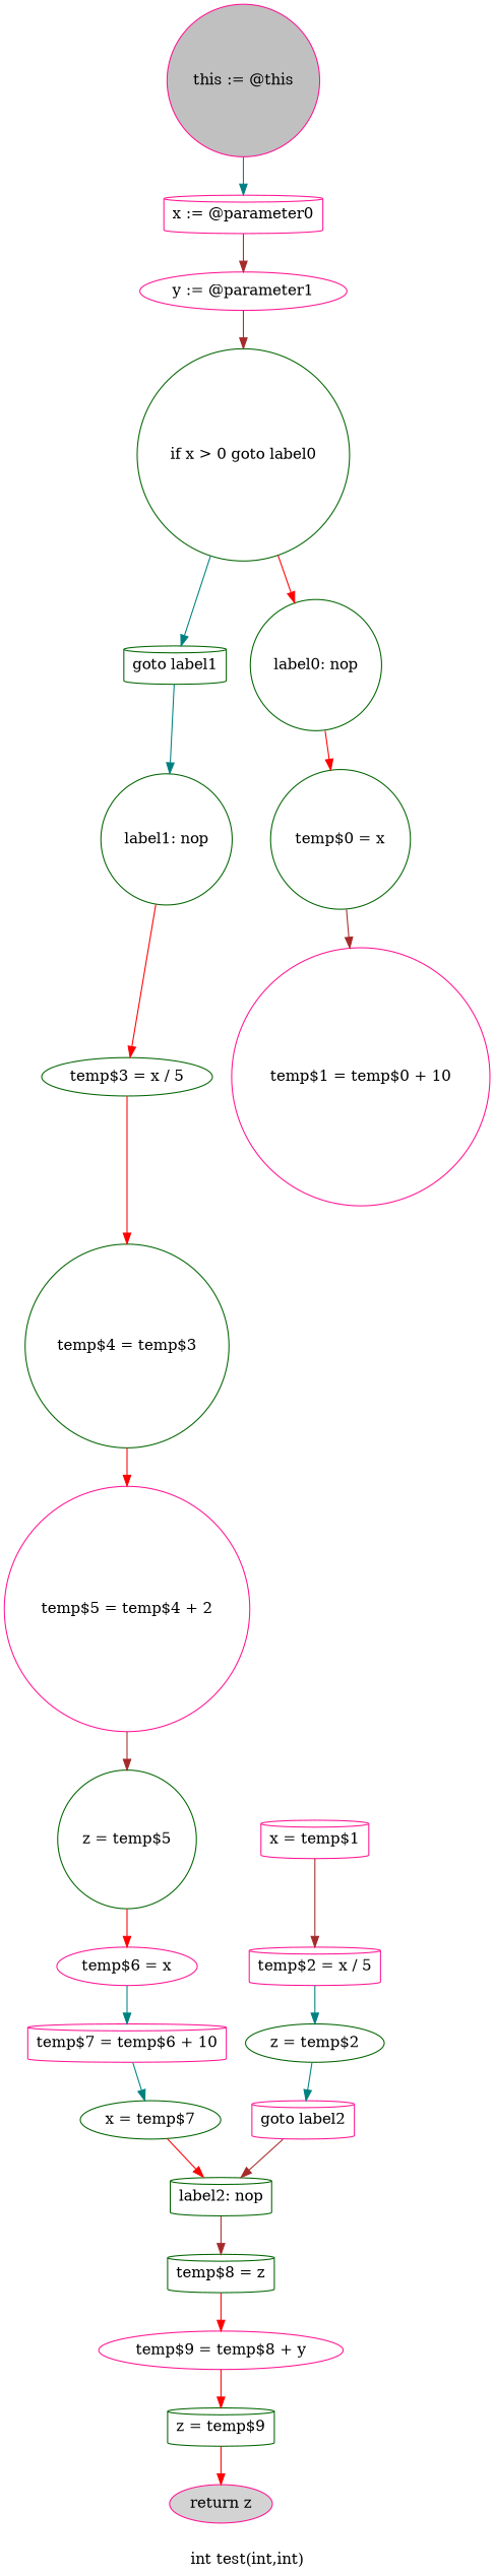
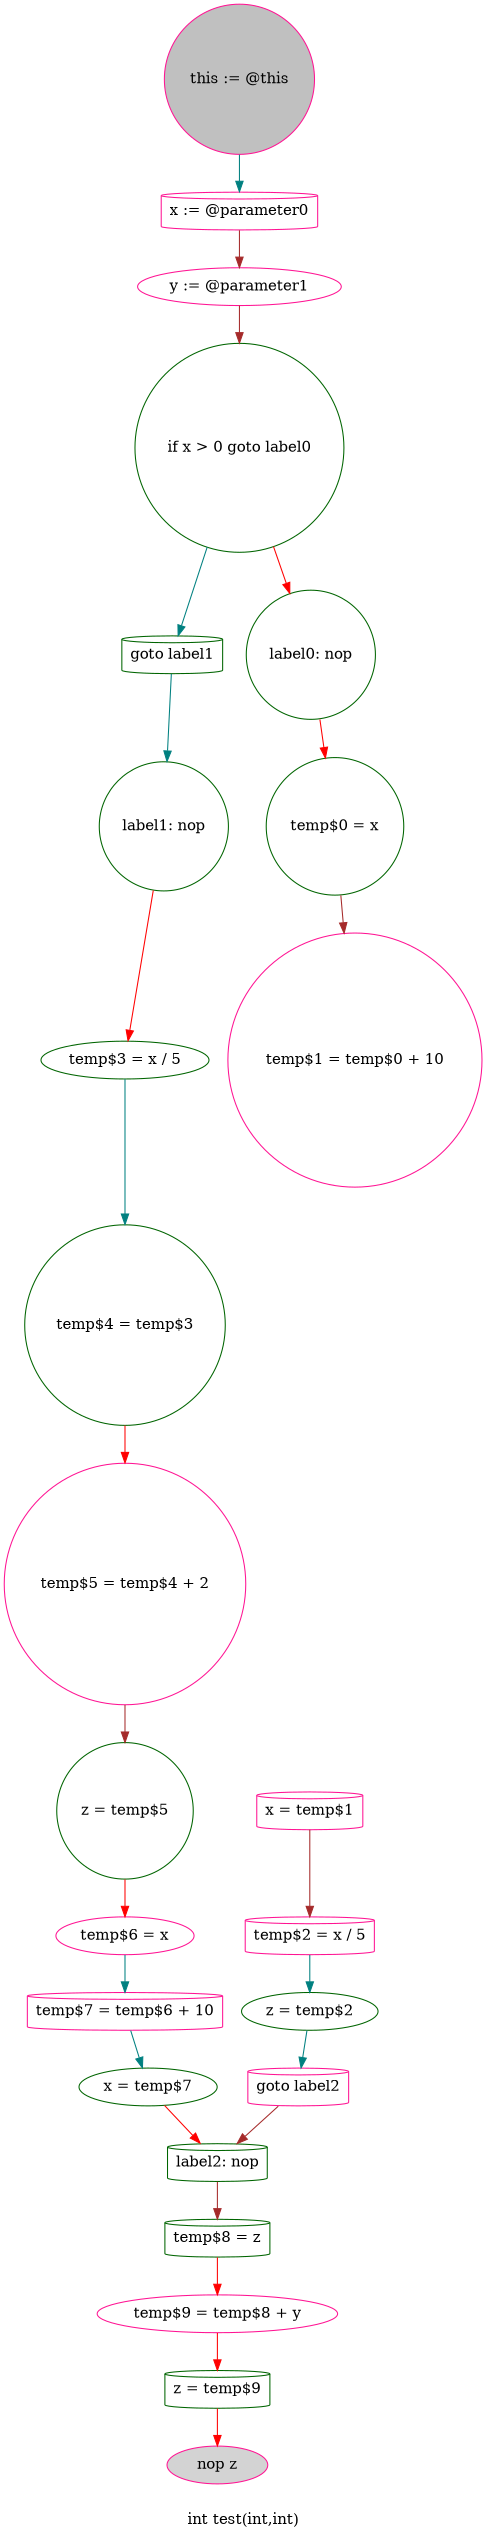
  digraph {
    label="int test(int,int)"
    node [color=darkgreen shape=circle]
    edge [color=red]
    n1 [color=deeppink fillcolor=gray label="this := @this" style=filled]
    n2 [color=deeppink label="x := @parameter0" shape=cylinder]
    n3 [color=deeppink label="y := @parameter1" shape=ellipse]
    n4 [label="if x > 0 goto label0"]
    n5 [label="goto label1" shape=cylinder]
    n6 [label="label0: nop"]
    n7 [label="label1: nop"]
    n8 [label="temp$0 = x"]
    n9 [label="temp$3 = x / 5" shape=ellipse]
    n10 [color=deeppink label="temp$1 = temp$0 + 10"]
    n11 [label="temp$4 = temp$3"]
    n12 [color=deeppink label="x = temp$1" shape=cylinder]
    n13 [color=deeppink label="temp$2 = x / 5" shape=cylinder]
    n14 [label="z = temp$2" shape=ellipse]
    n15 [color=deeppink label="goto label2" shape=cylinder]
    n16 [label="label2: nop" shape=cylinder]
    n17 [label="temp$8 = z" shape=cylinder]
    n18 [color=deeppink label="temp$9 = temp$8 + y" shape=ellipse]
    n19 [color=deeppink label="temp$5 = temp$4 + 2"]
    n20 [label="z = temp$5"]
    n21 [color=deeppink label="temp$6 = x" shape=ellipse]
    n22 [color=deeppink label="temp$7 = temp$6 + 10" shape=cylinder]
    n23 [label="x = temp$7" shape=ellipse]
    n24 [label="z = temp$9" shape=cylinder]
-   n25 [color=deeppink fillcolor=lightgray label="return z" shape=ellipse style=filled]
+   n25 [color=deeppink fillcolor=lightgray label="nop z" shape=ellipse style=filled]
    n1 -> n2 [color=teal]
    n2 -> n3 [color=brown]
    n3 -> n4 [color=brown]
    n4 -> n5 [color=teal]
    n4 -> n6
    n5 -> n7 [color=teal]
    n6 -> n8
    n7 -> n9
    n8 -> n10 [color=brown]
-   n9 -> n11
+   n9 -> n11 [color=teal]
    n11 -> n19
    n12 -> n13 [color=brown]
    n13 -> n14 [color=teal]
    n14 -> n15 [color=teal]
    n15 -> n16 [color=brown]
    n16 -> n17 [color=brown]
    n17 -> n18
    n18 -> n24
    n19 -> n20 [color=brown]
    n20 -> n21
    n21 -> n22 [color=teal]
    n22 -> n23 [color=teal]
    n23 -> n16
    n24 -> n25
  }
